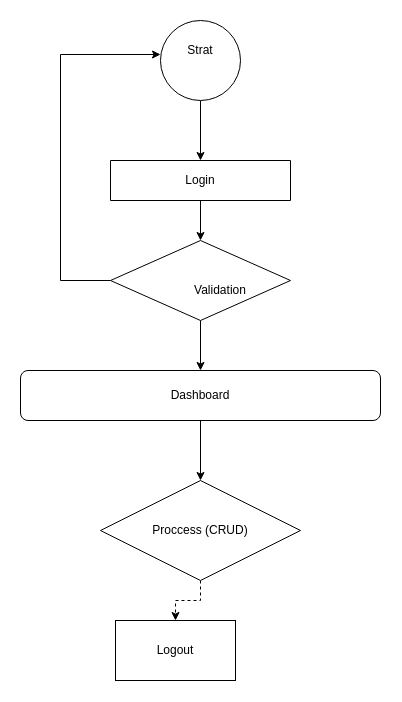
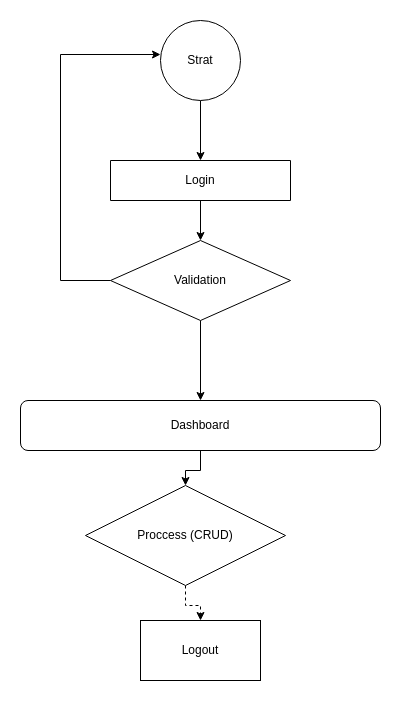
  <mxCell id="0" />
  <mxCell id="1" parent="0" />
  <mxCell id="2" value="" style="swimlane;startSize=0;rotation=0;" vertex="1" parent="1"><mxGeometry x="110" y="160" width="180" height="40" as="geometry" /></mxCell>
  <mxCell id="3" value="&lt;div&gt;Login&lt;/div&gt;" style="text;html=1;align=center;verticalAlign=middle;whiteSpace=wrap;rounded=0;" vertex="1" parent="2"><mxGeometry x="-5" width="190" height="40" as="geometry" /></mxCell>
  <mxCell id="4" style="edgeStyle=orthogonalEdgeStyle;rounded=0;orthogonalLoop=1;jettySize=auto;html=1;entryX=0.5;entryY=0;entryDx=0;entryDy=0;" edge="1" parent="1" source="5" target="2"><mxGeometry relative="1" as="geometry" /></mxCell>
  <mxCell id="5" value="" style="ellipse;whiteSpace=wrap;html=1;aspect=fixed;" vertex="1" parent="1"><mxGeometry x="160" y="20" width="80" height="80" as="geometry" /></mxCell>
- <mxCell id="6" value="Strat" style="text;html=1;align=center;verticalAlign=middle;whiteSpace=wrap;rounded=0;" vertex="1" parent="1"><mxGeometry x="170" y="35" width="60" height="30" as="geometry" /></mxCell>
+ <mxCell id="6" value="Strat" style="text;html=1;align=center;verticalAlign=middle;whiteSpace=wrap;rounded=0;" vertex="1" parent="1"><mxGeometry x="170" y="45" width="60" height="30" as="geometry" /></mxCell>
  <mxCell id="7" style="edgeStyle=orthogonalEdgeStyle;rounded=0;orthogonalLoop=1;jettySize=auto;html=1;" edge="1" parent="1" source="8" target="11"><mxGeometry relative="1" as="geometry" /></mxCell>
  <mxCell id="8" value="" style="rhombus;whiteSpace=wrap;html=1;" vertex="1" parent="1"><mxGeometry x="110" y="240" width="180" height="80" as="geometry" /></mxCell>
- <mxCell id="9" value="Validation" style="text;html=1;align=center;verticalAlign=middle;whiteSpace=wrap;rounded=0;" vertex="1" parent="1"><mxGeometry x="190" y="275" width="60" height="30" as="geometry" /></mxCell>
+ <mxCell id="9" value="Validation" style="text;html=1;align=center;verticalAlign=middle;whiteSpace=wrap;rounded=0;" vertex="1" parent="1"><mxGeometry x="170" y="265" width="60" height="30" as="geometry" /></mxCell>
  <mxCell id="10" style="edgeStyle=orthogonalEdgeStyle;rounded=0;orthogonalLoop=1;jettySize=auto;html=1;entryX=0.5;entryY=0;entryDx=0;entryDy=0;" edge="1" parent="1" source="11" target="15"><mxGeometry relative="1" as="geometry" /></mxCell>
- <mxCell id="11" value="Dashboard" style="rounded=1;whiteSpace=wrap;html=1;" vertex="1" parent="1"><mxGeometry x="20" y="370" width="360" height="50" as="geometry" /></mxCell>
+ <mxCell id="11" value="Dashboard" style="rounded=1;whiteSpace=wrap;html=1;" vertex="1" parent="1"><mxGeometry x="20" y="400" width="360" height="50" as="geometry" /></mxCell>
  <mxCell id="12" style="edgeStyle=orthogonalEdgeStyle;rounded=0;orthogonalLoop=1;jettySize=auto;html=1;entryX=0;entryY=0.425;entryDx=0;entryDy=0;entryPerimeter=0;" edge="1" parent="1" source="8" target="5"><mxGeometry relative="1" as="geometry"><Array as="points"><mxPoint x="60" y="280" /><mxPoint x="60" y="54" /></Array></mxGeometry></mxCell>
  <mxCell id="13" style="edgeStyle=orthogonalEdgeStyle;rounded=0;orthogonalLoop=1;jettySize=auto;html=1;" edge="1" parent="1" source="3" target="8"><mxGeometry relative="1" as="geometry" /></mxCell>
  <mxCell id="14" style="edgeStyle=orthogonalEdgeStyle;rounded=0;orthogonalLoop=1;jettySize=auto;html=1;dashed=1;" edge="1" parent="1" source="15" target="16"><mxGeometry relative="1" as="geometry" /></mxCell>
- <mxCell id="15" value="Proccess (CRUD)" style="rhombus;whiteSpace=wrap;html=1;" vertex="1" parent="1"><mxGeometry x="100" y="480" width="200" height="100" as="geometry" /></mxCell>
- <mxCell id="16" value="Logout" style="rounded=0;whiteSpace=wrap;html=1;" vertex="1" parent="1"><mxGeometry x="115" y="620" width="120" height="60" as="geometry" /></mxCell>
+ <mxCell id="15" value="Proccess (CRUD)" style="rhombus;whiteSpace=wrap;html=1;" vertex="1" parent="1"><mxGeometry x="85" y="485" width="200" height="100" as="geometry" /></mxCell>
+ <mxCell id="16" value="Logout" style="rounded=0;whiteSpace=wrap;html=1;" vertex="1" parent="1"><mxGeometry x="140" y="620" width="120" height="60" as="geometry" /></mxCell>
